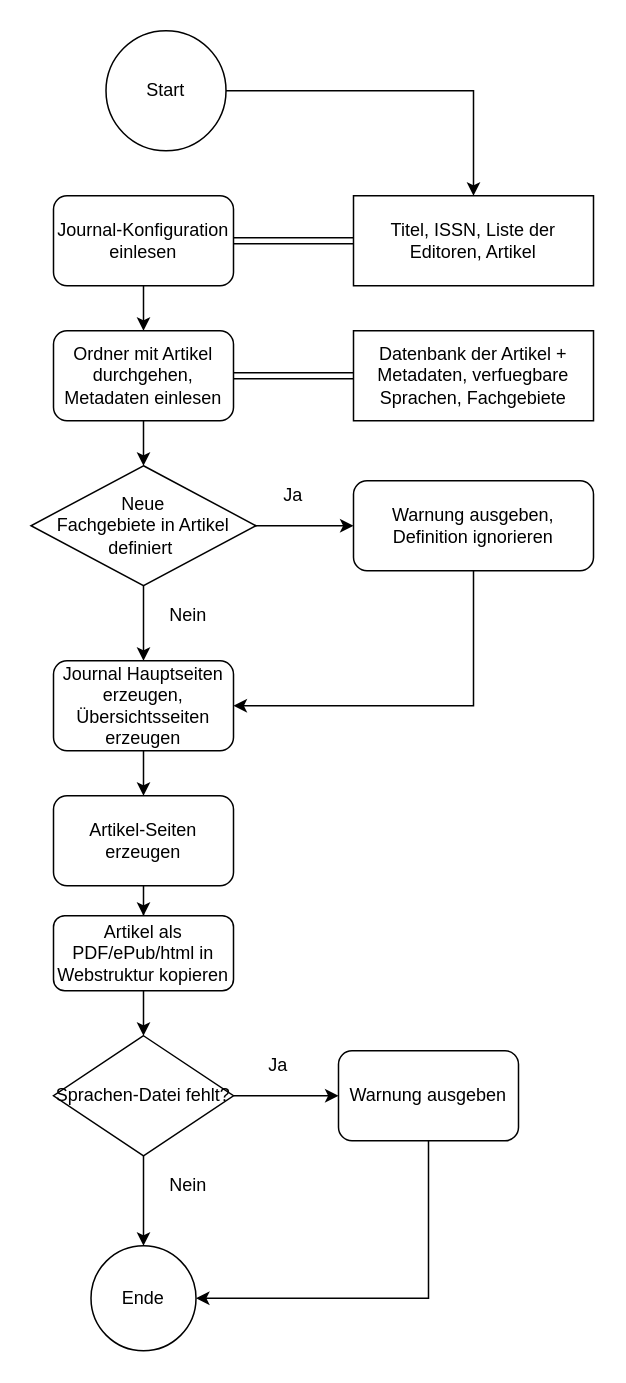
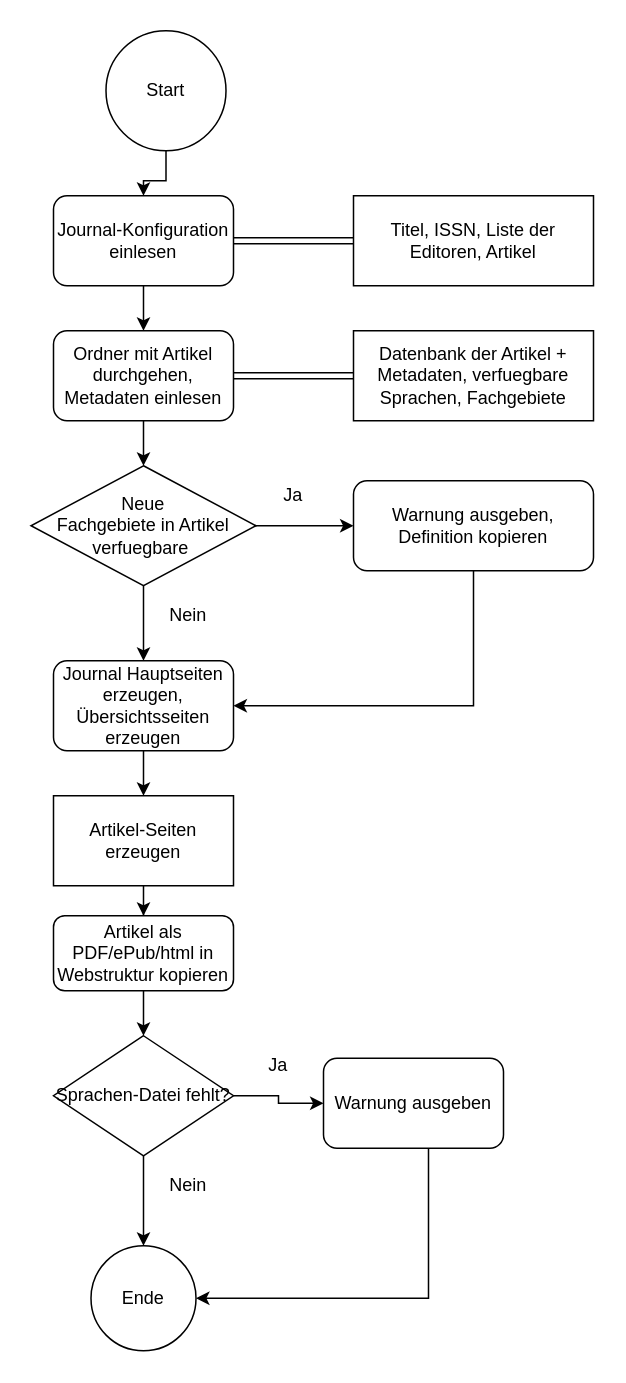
  <mxCell id="0" />
  <mxCell id="1" parent="0" />
  <mxCell id="2" style="edgeStyle=orthogonalEdgeStyle;rounded=0;orthogonalLoop=1;jettySize=auto;html=1;exitX=0.5;exitY=1;exitDx=0;exitDy=0;entryX=0.5;entryY=0;entryDx=0;entryDy=0;" edge="1" parent="1" source="4" target="7"><mxGeometry relative="1" as="geometry" /></mxCell>
  <mxCell id="3" value="" style="edgeStyle=orthogonalEdgeStyle;rounded=0;orthogonalLoop=1;jettySize=auto;html=1;shape=link;" edge="1" parent="1" source="4" target="8"><mxGeometry relative="1" as="geometry" /></mxCell>
  <mxCell id="4" value="Journal-Konfiguration einlesen" style="rounded=1;whiteSpace=wrap;html=1;" vertex="1" parent="1"><mxGeometry x="35" y="130" width="120" height="60" as="geometry" /></mxCell>
  <mxCell id="5" value="" style="edgeStyle=orthogonalEdgeStyle;rounded=0;orthogonalLoop=1;jettySize=auto;html=1;shape=link;" edge="1" parent="1" source="7" target="9"><mxGeometry relative="1" as="geometry" /></mxCell>
  <mxCell id="6" style="edgeStyle=orthogonalEdgeStyle;rounded=0;orthogonalLoop=1;jettySize=auto;html=1;" edge="1" parent="1" source="7" target="12"><mxGeometry relative="1" as="geometry" /></mxCell>
  <mxCell id="7" value="Ordner mit Artikel durchgehen, Metadaten einlesen" style="rounded=1;whiteSpace=wrap;html=1;" vertex="1" parent="1"><mxGeometry x="35" y="220" width="120" height="60" as="geometry" /></mxCell>
  <mxCell id="8" value="Titel, ISSN, Liste der Editoren, Artikel" style="rounded=0;whiteSpace=wrap;html=1;" vertex="1" parent="1"><mxGeometry x="235" y="130" width="160" height="60" as="geometry" /></mxCell>
  <mxCell id="9" value="Datenbank der Artikel + Metadaten, verfuegbare Sprachen, Fachgebiete" style="whiteSpace=wrap;html=1;rounded=0&#10;;" vertex="1" parent="1"><mxGeometry x="235" y="220" width="160" height="60" as="geometry" /></mxCell>
  <mxCell id="10" style="edgeStyle=orthogonalEdgeStyle;rounded=0;orthogonalLoop=1;jettySize=auto;html=1;" edge="1" parent="1" source="12"><mxGeometry relative="1" as="geometry"><mxPoint x="235" y="350" as="targetPoint" /></mxGeometry></mxCell>
  <mxCell id="11" value="" style="edgeStyle=orthogonalEdgeStyle;rounded=0;orthogonalLoop=1;jettySize=auto;html=1;" edge="1" parent="1" source="12" target="16"><mxGeometry relative="1" as="geometry" /></mxCell>
- <mxCell id="12" value="Neue &lt;br&gt;Fachgebiete in Artikel definiert&amp;nbsp;" style="rhombus;whiteSpace=wrap;html=1;" vertex="1" parent="1"><mxGeometry x="20" y="310" width="150" height="80" as="geometry" /></mxCell>
+ <mxCell id="12" value="Neue &lt;br&gt;Fachgebiete in Artikel verfuegbare&amp;nbsp;" style="rhombus;whiteSpace=wrap;html=1;" vertex="1" parent="1"><mxGeometry x="20" y="310" width="150" height="80" as="geometry" /></mxCell>
  <mxCell id="13" style="edgeStyle=orthogonalEdgeStyle;rounded=0;orthogonalLoop=1;jettySize=auto;html=1;entryX=1;entryY=0.5;entryDx=0;entryDy=0;" edge="1" parent="1" source="14" target="16"><mxGeometry relative="1" as="geometry"><Array as="points"><mxPoint x="315" y="470" /></Array></mxGeometry></mxCell>
- <mxCell id="14" value="Warnung ausgeben, Definition ignorieren" style="rounded=1;whiteSpace=wrap;html=1;" vertex="1" parent="1"><mxGeometry x="235" y="320" width="160" height="60" as="geometry" /></mxCell>
+ <mxCell id="14" value="Warnung ausgeben, Definition kopieren" style="rounded=1;whiteSpace=wrap;html=1;" vertex="1" parent="1"><mxGeometry x="235" y="320" width="160" height="60" as="geometry" /></mxCell>
  <mxCell id="15" value="" style="edgeStyle=orthogonalEdgeStyle;rounded=0;orthogonalLoop=1;jettySize=auto;html=1;" edge="1" parent="1" source="16" target="20"><mxGeometry relative="1" as="geometry" /></mxCell>
  <mxCell id="16" value="Journal Hauptseiten erzeugen, Übersichtsseiten erzeugen" style="whiteSpace=wrap;html=1;rounded=1;" vertex="1" parent="1"><mxGeometry x="35" y="440" width="120" height="60" as="geometry" /></mxCell>
  <mxCell id="17" value="Ja" style="text;html=1;strokeColor=none;fillColor=none;align=center;verticalAlign=middle;whiteSpace=wrap;rounded=0;" vertex="1" parent="1"><mxGeometry x="175" y="320" width="40" height="20" as="geometry" /></mxCell>
  <mxCell id="18" value="Nein" style="text;html=1;strokeColor=none;fillColor=none;align=center;verticalAlign=middle;whiteSpace=wrap;rounded=0;" vertex="1" parent="1"><mxGeometry x="105" y="400" width="40" height="20" as="geometry" /></mxCell>
  <mxCell id="19" value="" style="edgeStyle=orthogonalEdgeStyle;rounded=0;orthogonalLoop=1;jettySize=auto;html=1;" edge="1" parent="1" source="20" target="22"><mxGeometry relative="1" as="geometry" /></mxCell>
- <mxCell id="20" value="Artikel-Seiten erzeugen" style="whiteSpace=wrap;html=1;rounded=1;" vertex="1" parent="1"><mxGeometry x="35" y="530" width="120" height="60" as="geometry" /></mxCell>
+ <mxCell id="20" value="Artikel-Seiten erzeugen" style="whiteSpace=wrap;html=1;rounded=0;" vertex="1" parent="1"><mxGeometry x="35" y="530" width="120" height="60" as="geometry" /></mxCell>
  <mxCell id="21" style="edgeStyle=orthogonalEdgeStyle;rounded=0;orthogonalLoop=1;jettySize=auto;html=1;entryX=0.5;entryY=0;entryDx=0;entryDy=0;" edge="1" parent="1" source="22" target="25"><mxGeometry relative="1" as="geometry" /></mxCell>
  <mxCell id="22" value="Artikel als PDF/ePub/html in Webstruktur kopieren" style="whiteSpace=wrap;html=1;rounded=1;" vertex="1" parent="1"><mxGeometry x="35" y="610" width="120" height="50" as="geometry" /></mxCell>
  <mxCell id="23" style="edgeStyle=orthogonalEdgeStyle;rounded=0;orthogonalLoop=1;jettySize=auto;html=1;entryX=0;entryY=0.5;entryDx=0;entryDy=0;" edge="1" parent="1" source="25" target="27"><mxGeometry relative="1" as="geometry" /></mxCell>
  <mxCell id="24" style="edgeStyle=orthogonalEdgeStyle;rounded=0;orthogonalLoop=1;jettySize=auto;html=1;entryX=0.5;entryY=0;entryDx=0;entryDy=0;" edge="1" parent="1" source="25" target="30"><mxGeometry relative="1" as="geometry" /></mxCell>
  <mxCell id="25" value="Sprachen-Datei fehlt?" style="rhombus;whiteSpace=wrap;html=1;" vertex="1" parent="1"><mxGeometry x="35" y="690" width="120" height="80" as="geometry" /></mxCell>
  <mxCell id="26" style="edgeStyle=orthogonalEdgeStyle;rounded=0;orthogonalLoop=1;jettySize=auto;html=1;entryX=1;entryY=0.5;entryDx=0;entryDy=0;" edge="1" parent="1" source="27" target="30"><mxGeometry relative="1" as="geometry"><Array as="points"><mxPoint x="285" y="865" /></Array></mxGeometry></mxCell>
- <mxCell id="27" value="Warnung ausgeben" style="rounded=1;whiteSpace=wrap;html=1;" vertex="1" parent="1"><mxGeometry x="225" y="700" width="120" height="60" as="geometry" /></mxCell>
+ <mxCell id="27" value="Warnung ausgeben" style="rounded=1;whiteSpace=wrap;html=1;" vertex="1" parent="1"><mxGeometry x="215" y="705" width="120" height="60" as="geometry" /></mxCell>
  <mxCell id="28" value="Ja" style="text;html=1;strokeColor=none;fillColor=none;align=center;verticalAlign=middle;whiteSpace=wrap;rounded=0;" vertex="1" parent="1"><mxGeometry x="165" y="700" width="40" height="20" as="geometry" /></mxCell>
  <mxCell id="29" value="Nein" style="text;html=1;strokeColor=none;fillColor=none;align=center;verticalAlign=middle;whiteSpace=wrap;rounded=0;" vertex="1" parent="1"><mxGeometry x="105" y="780" width="40" height="20" as="geometry" /></mxCell>
  <mxCell id="30" value="Ende" style="ellipse;whiteSpace=wrap;html=1;" vertex="1" parent="1"><mxGeometry x="60" y="830" width="70" height="70" as="geometry" /></mxCell>
- <mxCell id="31" style="edgeStyle=orthogonalEdgeStyle;rounded=0;orthogonalLoop=1;jettySize=auto;html=1;" edge="1" parent="1" source="32" target="8"><mxGeometry relative="1" as="geometry" /></mxCell>
+ <mxCell id="31" style="edgeStyle=orthogonalEdgeStyle;rounded=0;orthogonalLoop=1;jettySize=auto;html=1;" edge="1" parent="1" source="32" target="4"><mxGeometry relative="1" as="geometry" /></mxCell>
  <mxCell id="32" value="Start" style="ellipse;whiteSpace=wrap;html=1;aspect=fixed;" vertex="1" parent="1"><mxGeometry x="70" y="20" width="80" height="80" as="geometry" /></mxCell>
